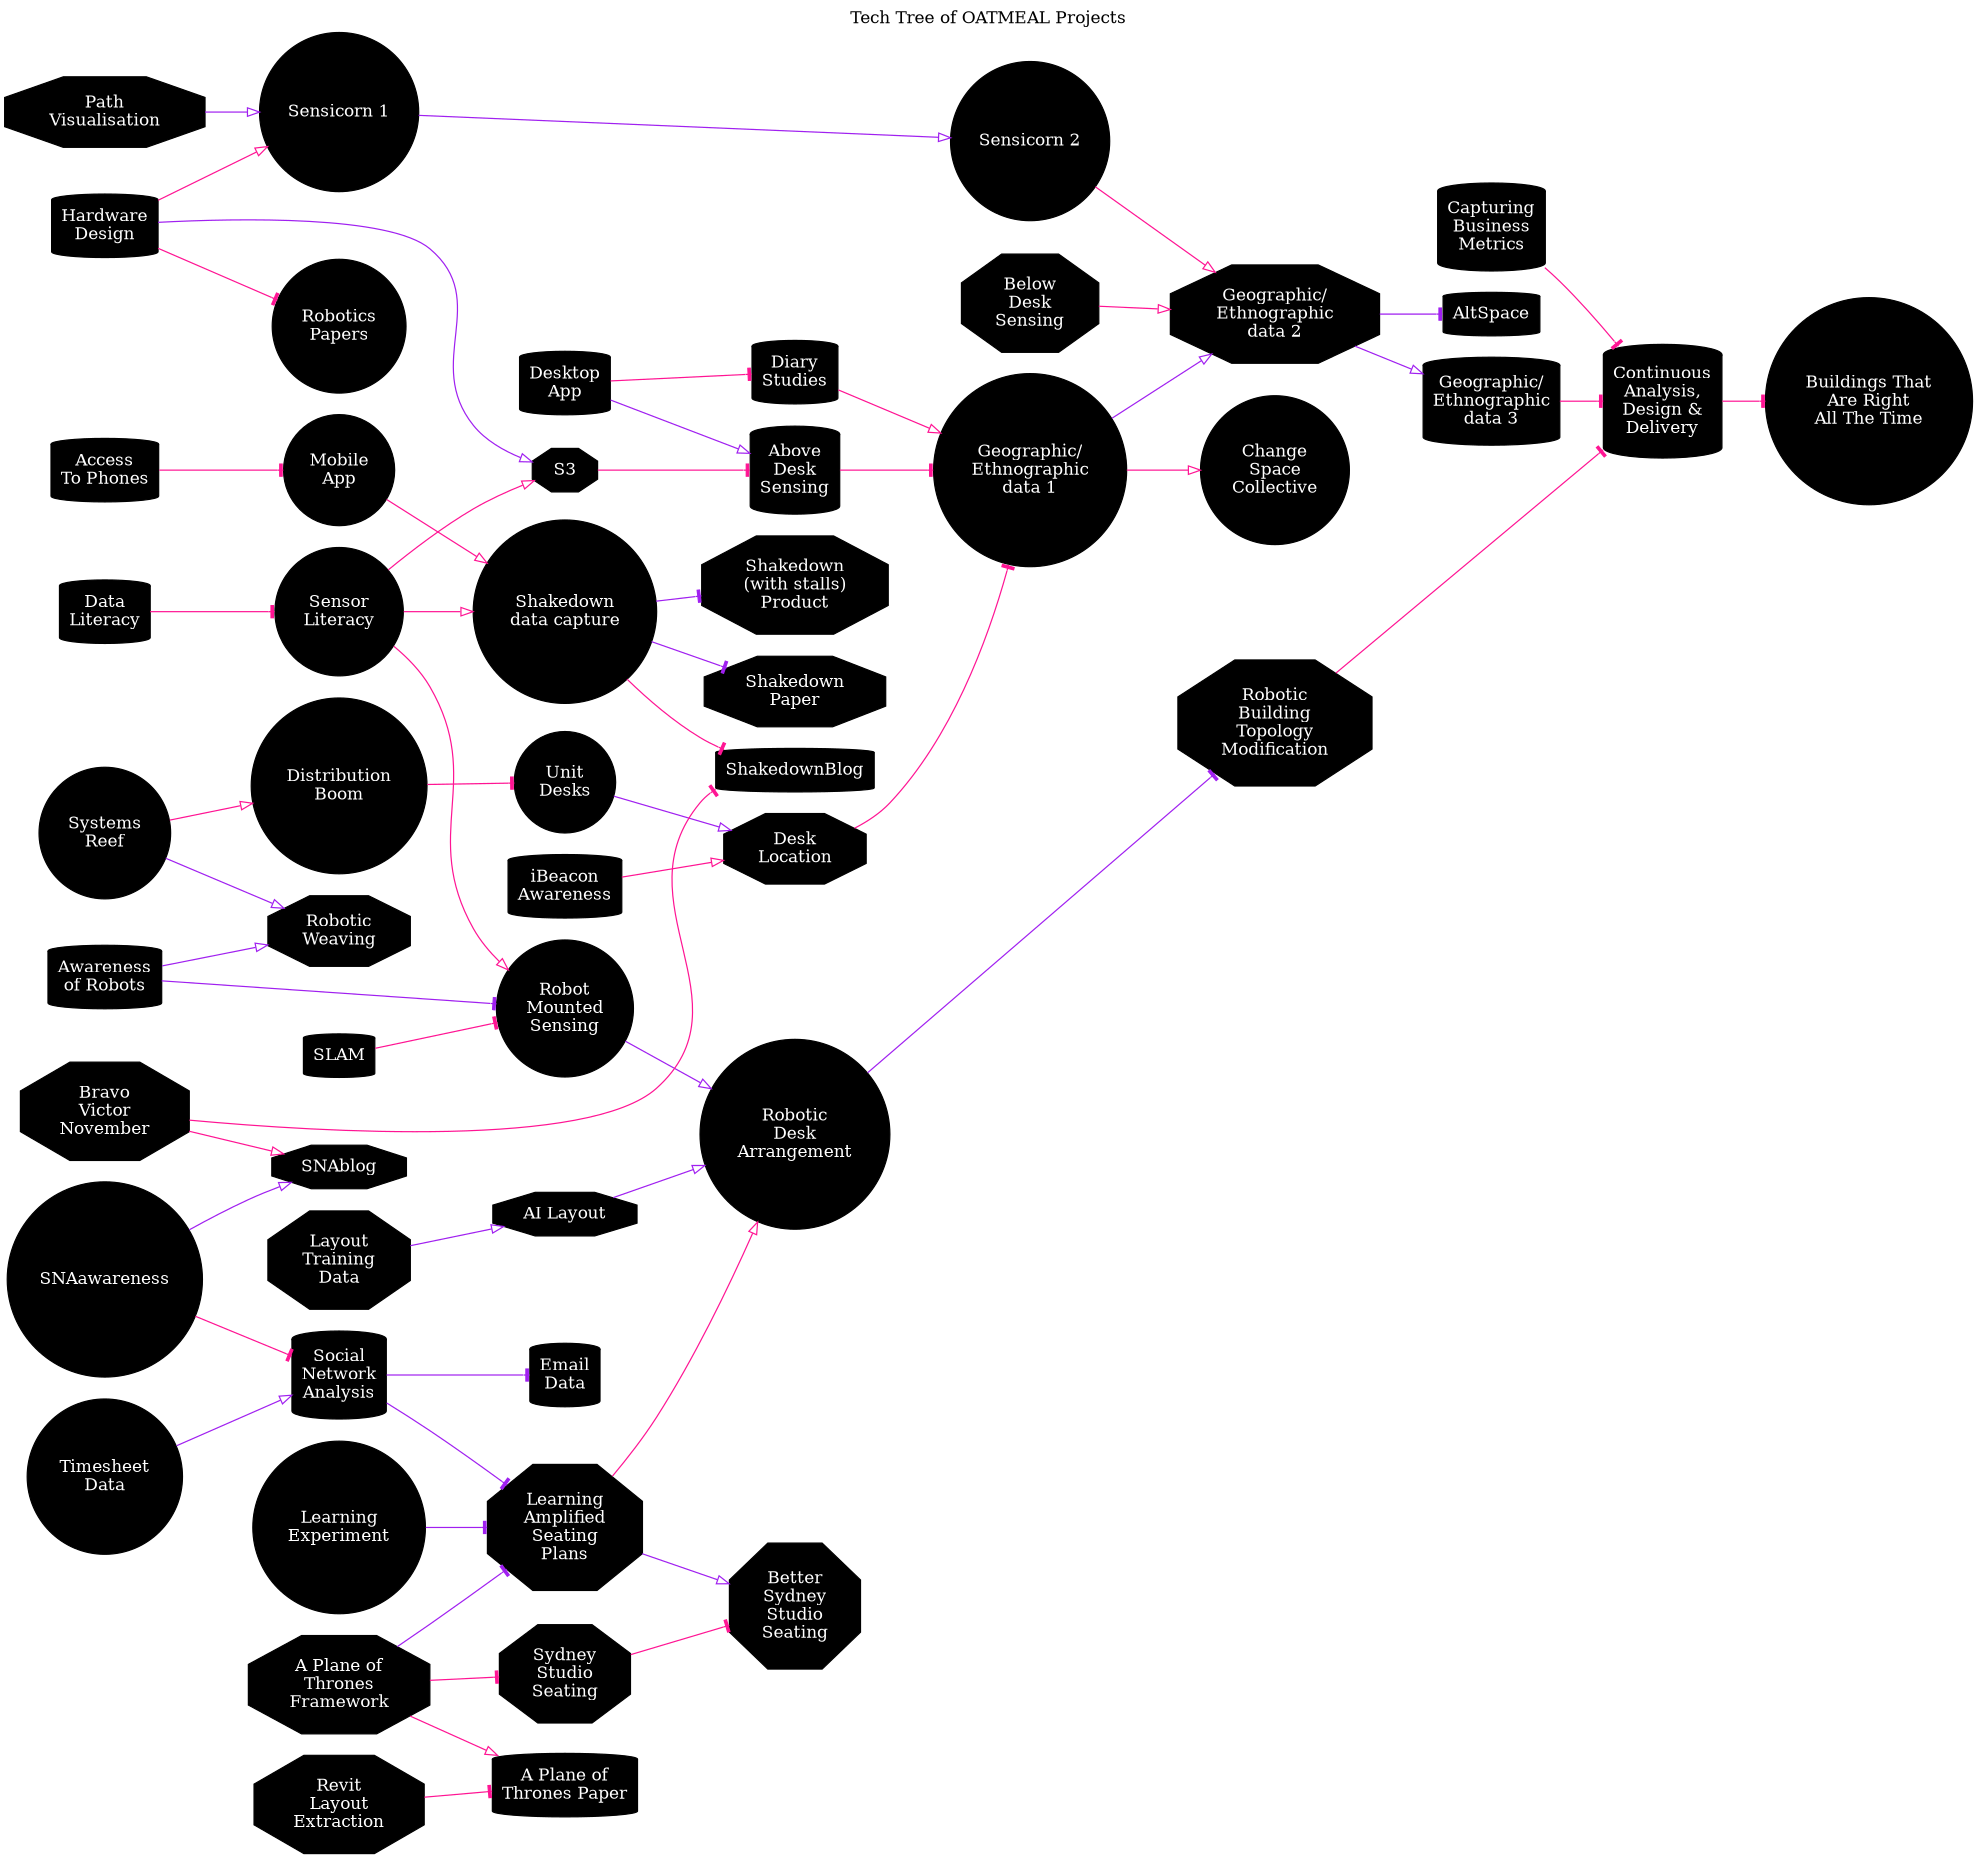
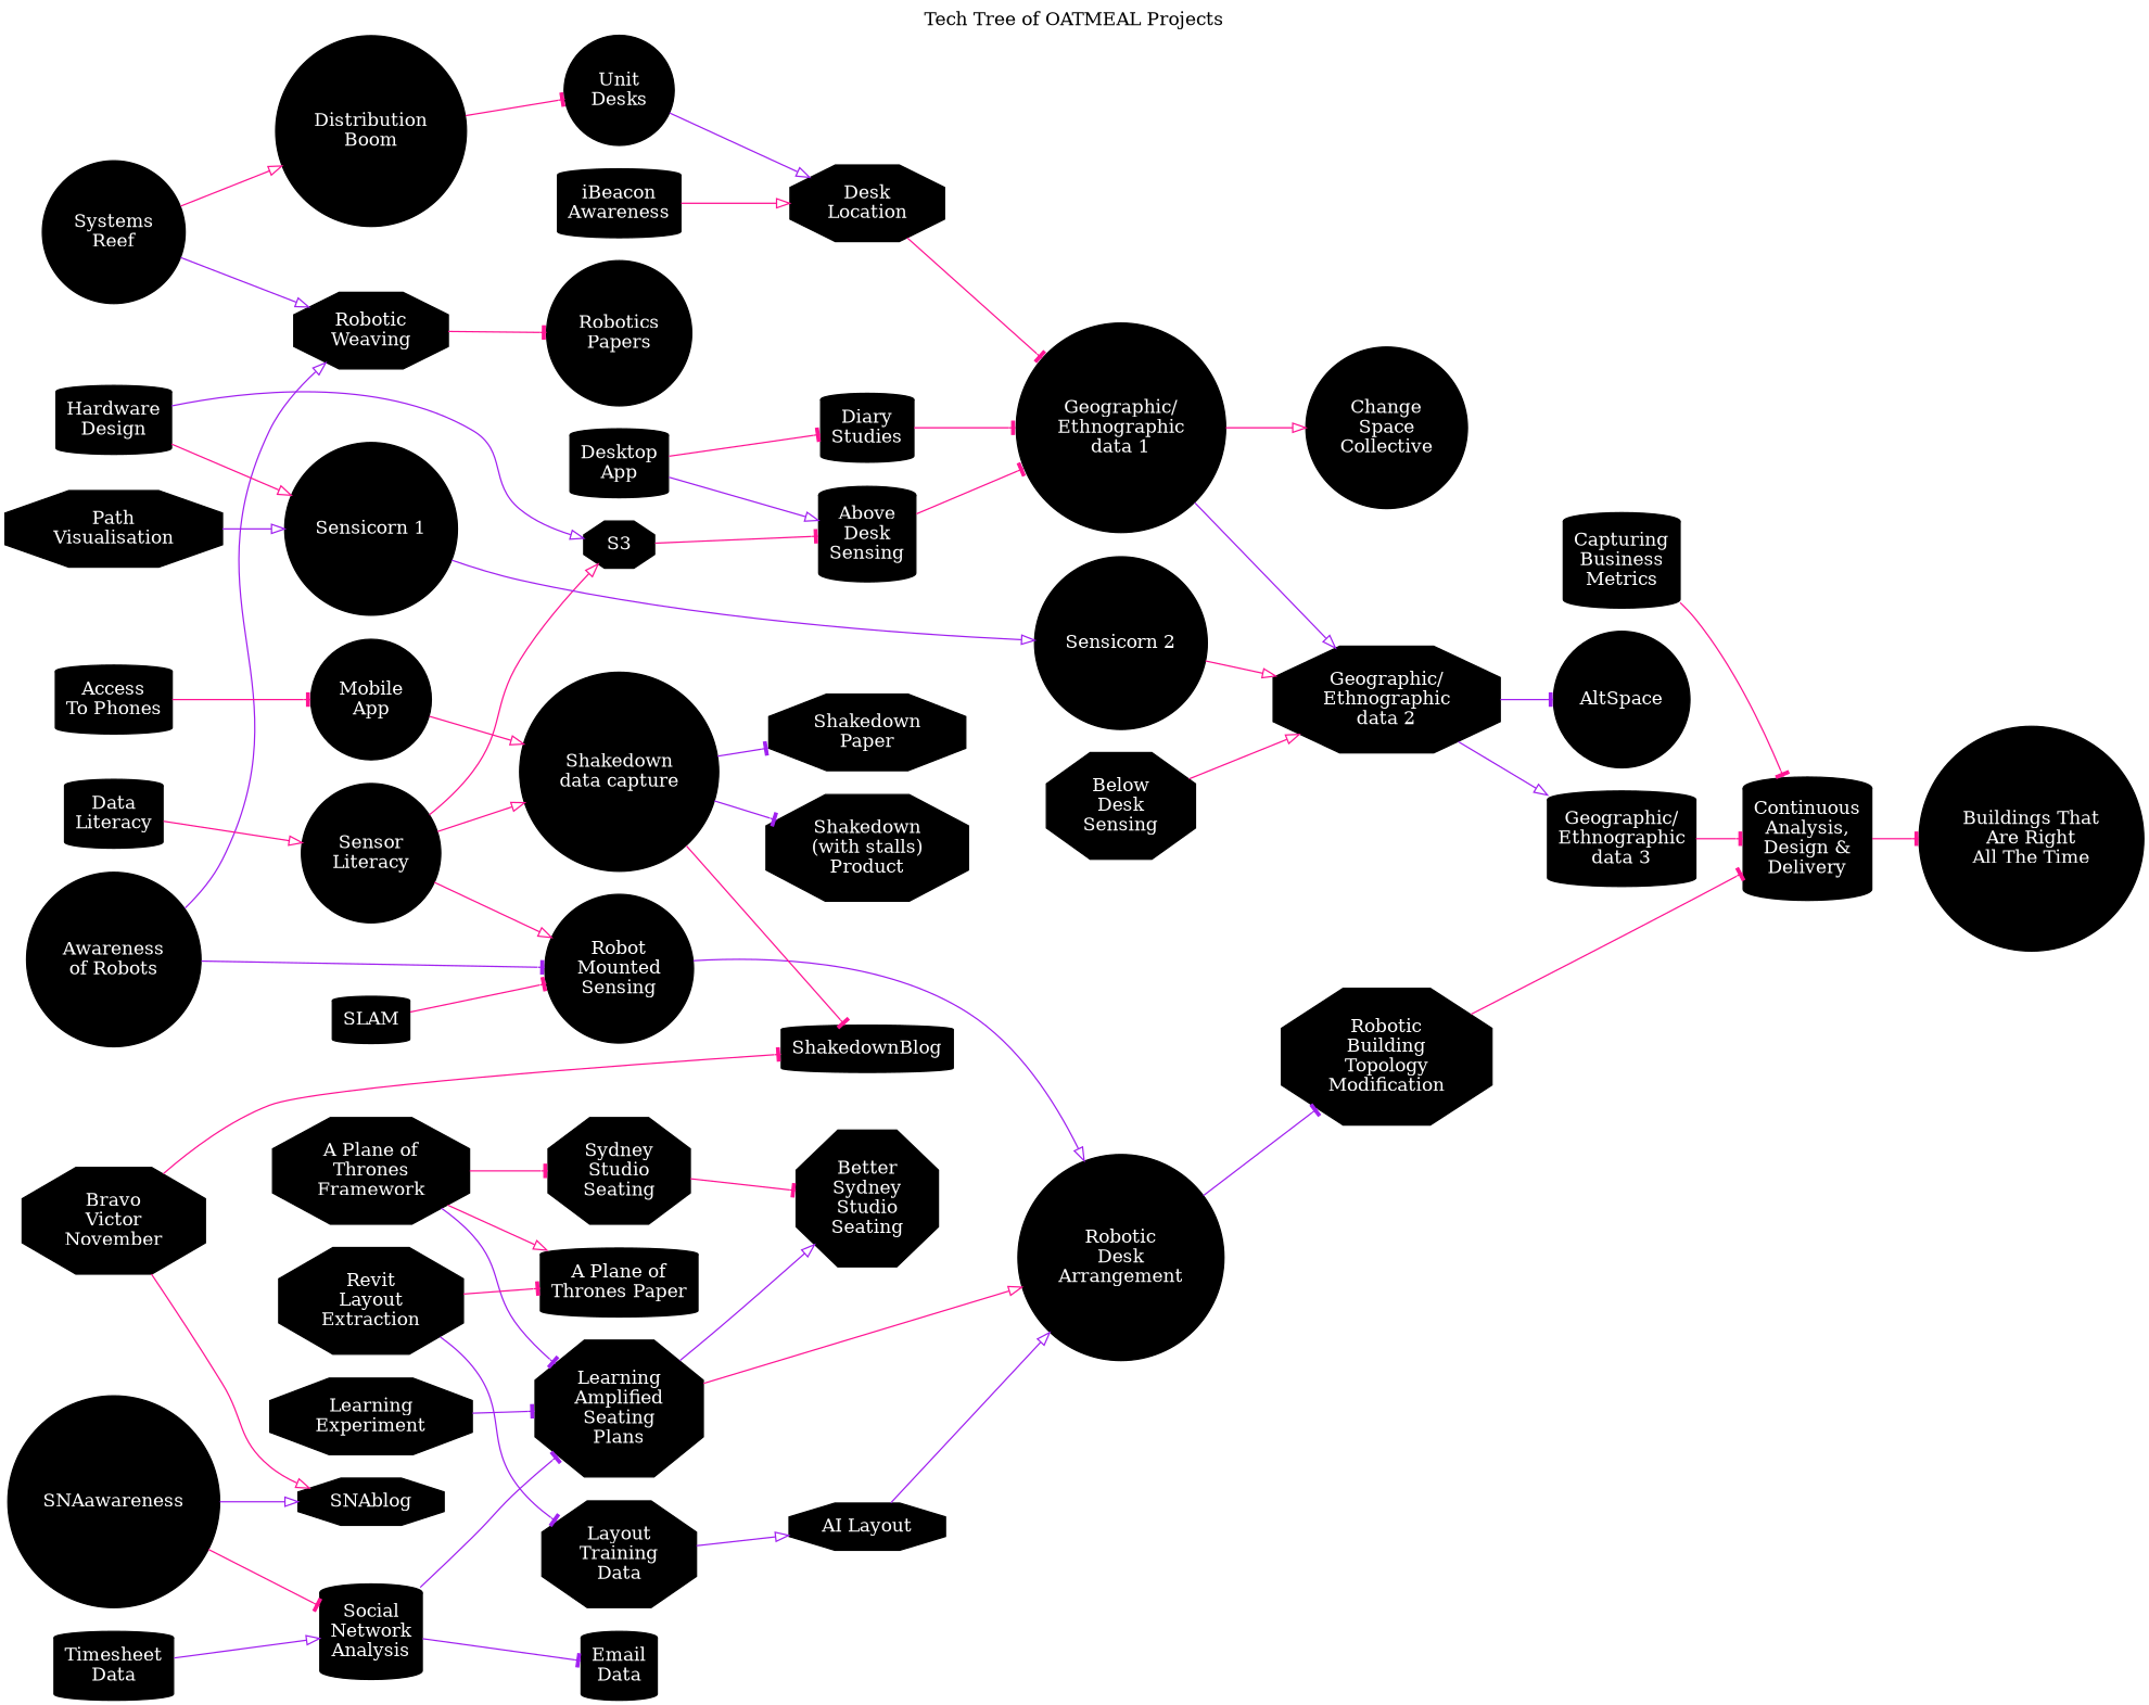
  digraph {
    label="Tech Tree of OATMEAL Projects"
    labelloc=t
    rankdir=LR
    node [color=black fontcolor=white shape=octagon style=filled]
    edge [arrowhead=tee color=deeppink]
-   n1 [label="Awareness\nof Robots" shape=cylinder]
+   n1 [label="Awareness\nof Robots" shape=circle]
    n2 [label="Data\nLiteracy" shape=cylinder]
    n3 [label="Hardware\nDesign" shape=cylinder]
    n4 [label="Systems\nReef" shape=circle]
    SNAawareness [shape=circle]
    n6 [label="Robotic\nWeaving"]
    n7 [label="Robot\nMounted\nSensing" shape=circle]
    n8 [label="Sensor\nLiteracy" shape=circle]
    n9 [label=S3]
    n10 [label="Sensicorn 1" shape=circle]
    n11 [label="Distribution\nBoom" shape=circle]
    SNAblog
    n13 [label="Social\nNetwork\nAnalysis" shape=cylinder]
    n14 [label="AI Layout"]
    n15 [label="Robotic\nDesk\nArrangement" shape=circle]
    n16 [label="Robotic\nBuilding\nTopology\nModification"]
-   n17 [label=AltSpace shape=cylinder]
+   n17 [label=AltSpace shape=circle]
    n18 [label="iBeacon\nAwareness" shape=cylinder]
    n19 [label="Desk\nLocation"]
    n20 [label="Geographic/\nEthnographic\ndata 1" shape=circle]
    n21 [label="Robotics\nPapers" shape=circle]
    n22 [label="Capturing\nBusiness\nMetrics" shape=cylinder]
    n23 [label="Continuous\nAnalysis,\nDesign &\nDelivery" shape=cylinder]
    n24 [label="Buildings That\nAre Right\nAll The Time" shape=circle]
    n25 [label="Unit\nDesks" shape=circle]
    n26 [label="Bravo\nVictor\nNovember"]
    ShakedownBlog [shape=cylinder]
    n28 [label="Change\nSpace\nCollective" shape=circle]
    n29 [label="Shakedown\ndata capture" shape=circle]
    n30 [label="Geographic/\nEthnographic\ndata 2"]
    n31 [label="Below\nDesk\nSensing"]
    n32 [label="Geographic/\nEthnographic\ndata 3" shape=cylinder]
    n33 [label="Above\nDesk\nSensing" shape=cylinder]
    n34 [label="Diary\nStudies" shape=cylinder]
    n35 [label="Desktop\nApp" shape=cylinder]
    n36 [label="Email\nData" shape=cylinder]
    n37 [label="Learning\nAmplified\nSeating\nPlans"]
    n38 [label="Sensicorn 2" shape=circle]
    n39 [label="Better\nSydney\nStudio\nSeating"]
-   n40 [label="Learning\nExperiment" shape=circle]
+   n40 [label="Learning\nExperiment"]
    n41 [label="Layout\nTraining\nData"]
    n42 [label="Mobile\nApp" shape=circle]
    n43 [label="Path\nVisualisation"]
    n44 [label="Access\nTo Phones" shape=cylinder]
    n45 [label="A Plane of\nThrones\nFramework"]
    n46 [label="A Plane of\nThrones Paper" shape=cylinder]
    n47 [label="Sydney\nStudio\nSeating"]
    n48 [label="Revit\nLayout\nExtraction"]
    n49 [label="Shakedown\n(with stalls)\nProduct"]
    n50 [label="Shakedown\nPaper"]
    n51 [label=SLAM shape=cylinder xlabel="(Simultanious\nLocation\nAnd\nMapping)"]
-   n52 [label="Timesheet\nData" shape=circle]
+   n52 [label="Timesheet\nData" shape=cylinder]
    subgraph sub_1 {
      rank=same
      n1
      n2
      n3
      n4
      SNAawareness
    }
    n1 -> n6 [arrowhead=onormal color=purple]
    n1 -> n7 [color=purple]
-   n2 -> n8
+   n2 -> n8 [arrowhead=onormal]
    n3 -> n9 [arrowhead=onormal color=purple]
    n3 -> n10 [arrowhead=onormal]
    n4 -> n6 [arrowhead=onormal color=purple]
    n4 -> n11 [arrowhead=onormal]
    SNAawareness -> SNAblog [arrowhead=onormal color=purple]
    SNAawareness -> n13
-   n3 -> n21
+   n6 -> n21
    n7 -> n15 [arrowhead=onormal color=purple]
    n8 -> n7 [arrowhead=onormal]
    n8 -> n9 [arrowhead=onormal]
    n8 -> n29 [arrowhead=onormal]
    n9 -> n33
    n10 -> n38 [arrowhead=onormal color=purple]
    n11 -> n25
    n13 -> n36 [color=purple]
    n13 -> n37 [color=purple]
    n14 -> n15 [arrowhead=onormal color=purple]
    n15 -> n16 [color=purple]
    n16 -> n23
    n18 -> n19 [arrowhead=onormal]
    n19 -> n20
    n20 -> n28 [arrowhead=onormal]
    n20 -> n30 [arrowhead=onormal color=purple]
    n22 -> n23
    n23 -> n24
    n25 -> n19 [arrowhead=onormal color=purple]
    n26 -> SNAblog [arrowhead=onormal]
    n26 -> ShakedownBlog
    n29 -> ShakedownBlog
    n29 -> n49 [color=purple]
    n29 -> n50 [color=purple]
    n30 -> n17 [color=purple]
    n30 -> n32 [arrowhead=onormal color=purple]
    n31 -> n30 [arrowhead=onormal]
    n32 -> n23
    n33 -> n20
-   n34 -> n20 [arrowhead=onormal]
+   n34 -> n20
    n35 -> n33 [arrowhead=onormal color=purple]
    n35 -> n34
    n37 -> n15 [arrowhead=onormal]
    n37 -> n39 [arrowhead=onormal color=purple]
    n38 -> n30 [arrowhead=onormal]
    n40 -> n37 [color=purple]
    n41 -> n14 [arrowhead=onormal color=purple]
    n42 -> n29 [arrowhead=onormal]
    n43 -> n10 [arrowhead=onormal color=purple]
    n44 -> n42
    n45 -> n37 [color=purple]
    n45 -> n46 [arrowhead=onormal]
    n45 -> n47
    n47 -> n39
+   n48 -> n41 [color=purple]
    n48 -> n46
    n51 -> n7
    n52 -> n13 [arrowhead=onormal color=purple]
  }
